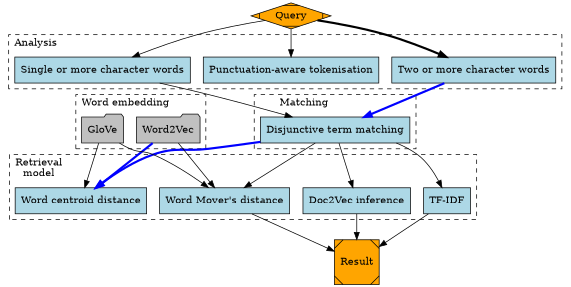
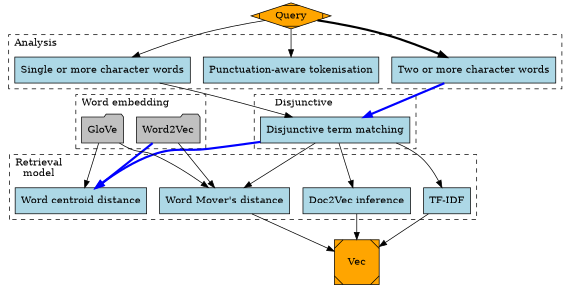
  digraph {
    labeljust=l
    labelloc=t
    rankdir=TB
    node [fillcolor=lightblue shape=rect style=filled]
    n1 [label="Disjunctive term matching"]
    n2 [label="Two or more character words"]
    n3 [label="Punctuation-aware tokenisation"]
    n4 [label="Single or more character words"]
    n5 [label="TF-IDF"]
    n6 [label="Word centroid distance"]
    n7 [label="Word Mover's distance"]
    n8 [label="Doc2Vec inference"]
    n9 [fillcolor=grey label=Word2Vec shape=folder]
    n10 [fillcolor=grey label=GloVe shape=folder]
-   Result [fillcolor=orange shape=Msquare]
+   Result [fillcolor=orange shape=Msquare label=Vec]
    Query [fillcolor=orange shape=Mdiamond]
    subgraph cluster_1 {
-     label="      Matching"
+     label="      Disjunctive"
      rankdir=same
      style=dashed
      n1
    }
    subgraph cluster_2 {
      label=Analysis
      style=dashed
      n2
      n3
      n4
    }
    subgraph cluster_3 {
      label="Retrieval\nmodel"
      style=dashed
      n5
      n6
      n7
      n8
    }
    subgraph cluster_4 {
      label="Word embedding"
      style=dashed
      n9
      n10
    }
    n1 -> n5
    n1 -> n6 [color=blue penwidth=3]
    n1 -> n7
    n1 -> n8
    n2 -> n1 [color=blue penwidth=3]
    n4 -> n1
    n5 -> Result
    n7 -> Result
    n8 -> Result
    n9 -> n6 [color=blue penwidth=3]
    n9 -> n7
    n10 -> n6
    n10 -> n7
    Query -> n2 [color=black penwidth=3]
    Query -> n3
    Query -> n4
  }
